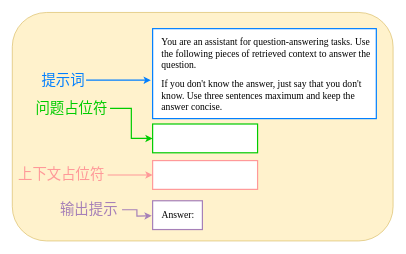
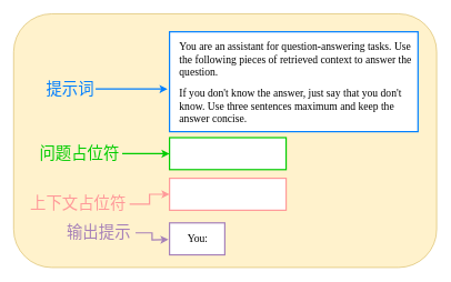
  <mxCell id="0" />
  <mxCell id="1" parent="0" />
  <mxCell id="2" value="&lt;p data-pm-slice=&quot;0 0 []&quot; dir=&quot;auto&quot;&gt;&lt;br&gt;&lt;/p&gt;" style="rounded=1;whiteSpace=wrap;html=1;align=left;fillColor=#fff2cc;strokeColor=#d6b656;" vertex="1" parent="1"><mxGeometry x="20" y="20" width="635" height="381" as="geometry" /></mxCell>
  <mxCell id="3" value="" style="rounded=0;whiteSpace=wrap;html=1;strokeWidth=2;strokeColor=#FF9999;" vertex="1" parent="1"><mxGeometry x="254" y="267" width="175" height="48" as="geometry" /></mxCell>
  <mxCell id="4" value="" style="rounded=0;whiteSpace=wrap;html=1;strokeWidth=2;strokeColor=#00CC00;" vertex="1" parent="1"><mxGeometry x="254" y="206" width="175" height="48" as="geometry" /></mxCell>
  <mxCell id="5" value="" style="rounded=0;whiteSpace=wrap;html=1;strokeColor=#007FFF;strokeWidth=2;" vertex="1" parent="1"><mxGeometry x="254" y="47" width="373" height="150" as="geometry" /></mxCell>
  <mxCell id="6" value="&lt;p style=&quot;&quot; data-pm-slice=&quot;0 0 []&quot; dir=&quot;auto&quot;&gt;&lt;font face=&quot;Times New Roman&quot; style=&quot;font-size: 16px;&quot;&gt;You are an assistant for question-answering tasks. Use the following pieces of retrieved context to answer the question.&lt;/font&gt;&lt;/p&gt;&lt;p style=&quot;&quot; dir=&quot;auto&quot;&gt;&lt;font face=&quot;Times New Roman&quot; style=&quot;font-size: 16px;&quot;&gt;If you don't know the answer, just say that you don't know. Use three sentences maximum and keep the answer concise.&lt;/font&gt;&lt;/p&gt;&lt;p style=&quot;&quot; dir=&quot;auto&quot;&gt;&lt;br&gt;&lt;/p&gt;" style="text;html=1;align=left;verticalAlign=middle;whiteSpace=wrap;rounded=0;" vertex="1" parent="1"><mxGeometry x="267" y="80" width="354.5" height="111" as="geometry" /></mxCell>
  <mxCell id="7" style="edgeStyle=orthogonalEdgeStyle;rounded=0;orthogonalLoop=1;jettySize=auto;html=1;exitX=1;exitY=0.5;exitDx=0;exitDy=0;strokeWidth=2;strokeColor=#007FFF;" edge="1" parent="1" source="8"><mxGeometry relative="1" as="geometry"><mxPoint x="251" y="133" as="targetPoint" /></mxGeometry></mxCell>
  <mxCell id="8" value="&lt;font style=&quot;font-size: 24px; color: rgb(0, 127, 255);&quot;&gt;提示词&lt;/font&gt;" style="text;html=1;align=left;verticalAlign=middle;whiteSpace=wrap;rounded=0;" vertex="1" parent="1"><mxGeometry x="67" y="107" width="76" height="51.5" as="geometry" /></mxCell>
  <mxCell id="9" style="edgeStyle=orthogonalEdgeStyle;rounded=0;orthogonalLoop=1;jettySize=auto;html=1;exitX=1;exitY=0.5;exitDx=0;exitDy=0;entryX=0;entryY=0.5;entryDx=0;entryDy=0;strokeWidth=2;strokeColor=#00CC00;" edge="1" parent="1" source="10" target="4"><mxGeometry relative="1" as="geometry" /></mxCell>
- <mxCell id="10" value="&lt;font style=&quot;font-size: 24px; color: rgb(0, 204, 0);&quot;&gt;问题占位符&lt;/font&gt;" style="text;html=1;align=left;verticalAlign=middle;whiteSpace=wrap;rounded=0;" vertex="1" parent="1"><mxGeometry x="57" y="165" width="126" height="30" as="geometry" /></mxCell>
+ <mxCell id="10" value="&lt;font style=&quot;font-size: 24px; color: rgb(0, 204, 0);&quot;&gt;问题占位符&lt;/font&gt;" style="text;html=1;align=left;verticalAlign=middle;whiteSpace=wrap;rounded=0;" vertex="1" parent="1"><mxGeometry x="57" y="215" width="126" height="30" as="geometry" /></mxCell>
  <mxCell id="11" style="edgeStyle=orthogonalEdgeStyle;rounded=0;orthogonalLoop=1;jettySize=auto;html=1;exitX=1;exitY=0.5;exitDx=0;exitDy=0;entryX=0;entryY=0.5;entryDx=0;entryDy=0;strokeWidth=2;strokeColor=#FF9999;" edge="1" parent="1" source="12" target="3"><mxGeometry relative="1" as="geometry" /></mxCell>
- <mxCell id="12" value="&lt;font style=&quot;font-size: 24px; color: rgb(255, 153, 153);&quot;&gt;上下文占位符&lt;/font&gt;" style="text;html=1;align=left;verticalAlign=middle;whiteSpace=wrap;rounded=0;" vertex="1" parent="1"><mxGeometry x="28" y="276" width="151" height="30" as="geometry" /></mxCell>
+ <mxCell id="12" value="&lt;font style=&quot;font-size: 24px; color: rgb(255, 153, 153);&quot;&gt;上下文占位符&lt;/font&gt;" style="text;html=1;align=left;verticalAlign=middle;whiteSpace=wrap;rounded=0;" vertex="1" parent="1"><mxGeometry x="43" y="291" width="151" height="30" as="geometry" /></mxCell>
  <mxCell id="13" value="" style="rounded=0;whiteSpace=wrap;html=1;strokeWidth=2;strokeColor=#A680B8;" vertex="1" parent="1"><mxGeometry x="254" y="334" width="83" height="48" as="geometry" /></mxCell>
  <mxCell id="14" style="edgeStyle=orthogonalEdgeStyle;rounded=0;orthogonalLoop=1;jettySize=auto;html=1;exitX=1;exitY=0.5;exitDx=0;exitDy=0;strokeWidth=2;strokeColor=#A680B8;" edge="1" parent="1" source="15"><mxGeometry relative="1" as="geometry"><mxPoint x="252.5" y="359" as="targetPoint" /></mxGeometry></mxCell>
  <mxCell id="15" value="&lt;font style=&quot;color: rgb(166, 128, 184);&quot;&gt;&lt;span style=&quot;font-size: 24px;&quot;&gt;输出提示&lt;/span&gt;&lt;/font&gt;" style="text;html=1;align=left;verticalAlign=middle;whiteSpace=wrap;rounded=0;" vertex="1" parent="1"><mxGeometry x="98" y="334" width="105" height="30" as="geometry" /></mxCell>
- <mxCell id="16" value="&lt;p data-pm-slice=&quot;1 1 []&quot; dir=&quot;auto&quot;&gt;&lt;font face=&quot;Times New Roman&quot; style=&quot;font-size: 16px;&quot;&gt;Answer:&lt;/font&gt;&lt;/p&gt;" style="text;html=1;align=center;verticalAlign=middle;whiteSpace=wrap;rounded=0;" vertex="1" parent="1"><mxGeometry x="260" y="342" width="73" height="32" as="geometry" /></mxCell>
+ <mxCell id="16" value="&lt;p data-pm-slice=&quot;1 1 []&quot; dir=&quot;auto&quot;&gt;&lt;font face=&quot;Times New Roman&quot; style=&quot;font-size: 16px;&quot;&gt;You:&lt;/font&gt;&lt;/p&gt;" style="text;html=1;align=center;verticalAlign=middle;whiteSpace=wrap;rounded=0;" vertex="1" parent="1"><mxGeometry x="260" y="342" width="73" height="32" as="geometry" /></mxCell>
